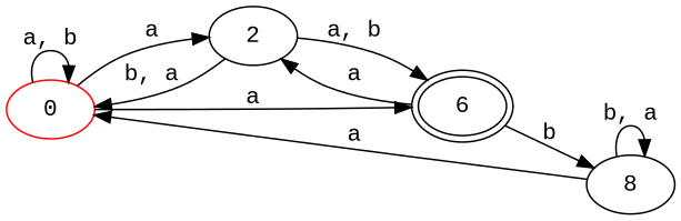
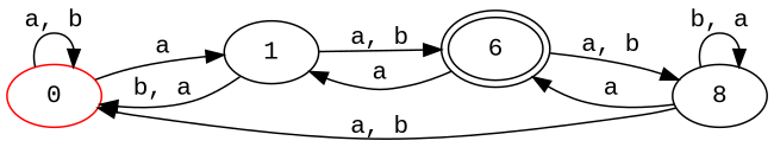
  digraph {
    fontname="Liberation Mono"
    rankdir=LR
    node [fontname="Liberation Mono"]
    edge [fontname="Liberation Mono"]
    n1 [color=red label=0]
-   n2 [label=2]
+   n2 [label=1]
    n3 [label=6 peripheries=2]
    n4 [label=8]
    n1 -> n1 [label="a, b"]
    n1 -> n2 [label=a]
    n2 -> n1 [label="b, a"]
    n2 -> n3 [label="a, b"]
    n3 -> n2 [label=a]
-   n3 -> n4 [label=b]
-   n4 -> n1 [label=a]
-   n1 -> n3 [label=a]
+   n3 -> n4 [label="a, b"]
+   n4 -> n1 [label="a, b"]
+   n4 -> n3 [label=a]
    n4 -> n4 [label="b, a"]
  }
